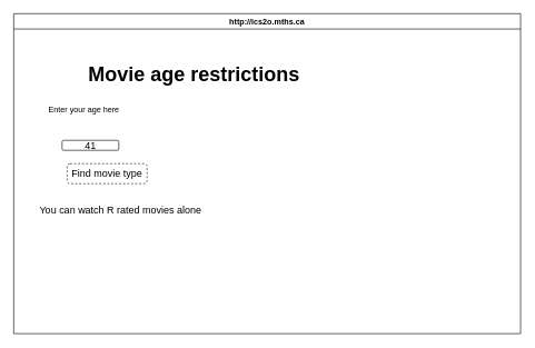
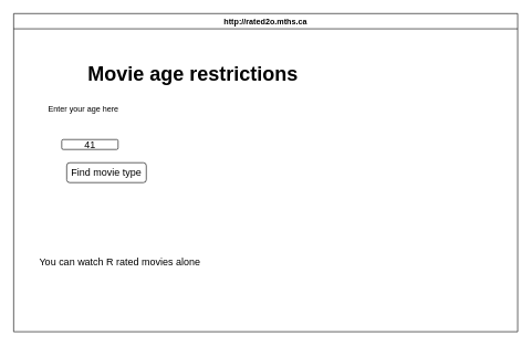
  <mxCell id="0" />
  <mxCell id="1" parent="0" />
- <mxCell id="2" value="http://ics2o.mths.ca" style="swimlane;whiteSpace=wrap;html=1;" parent="1" vertex="1"><mxGeometry x="20" y="20" width="760" height="480" as="geometry" /></mxCell>
+ <mxCell id="2" value="http://rated2o.mths.ca" style="swimlane;whiteSpace=wrap;html=1;" parent="1" vertex="1"><mxGeometry x="20" y="20" width="760" height="480" as="geometry" /></mxCell>
  <mxCell id="3" value="&lt;h1&gt;Movie age restrictions&lt;/h1&gt;" style="text;html=1;align=center;verticalAlign=middle;resizable=0;points=[];autosize=1;strokeColor=none;fillColor=none;fontSize=15;" vertex="1" parent="1"><mxGeometry x="120" y="65" width="340" height="90" as="geometry" /></mxCell>
- <mxCell id="4" value="Find movie type" style="rounded=1;whiteSpace=wrap;html=1;fontSize=15;dashed=1;" vertex="1" parent="1"><mxGeometry x="100" y="245" width="120" height="30" as="geometry" /></mxCell>
- <mxCell id="5" value="You can watch R rated movies alone" style="text;html=1;align=center;verticalAlign=middle;resizable=0;points=[];autosize=1;strokeColor=none;fillColor=none;fontSize=15;" vertex="1" parent="1"><mxGeometry x="50" y="300" width="260" height="30" as="geometry" /></mxCell>
+ <mxCell id="4" value="Find movie type" style="rounded=1;whiteSpace=wrap;html=1;fontSize=15;" vertex="1" parent="1"><mxGeometry x="100" y="245" width="120" height="30" as="geometry" /></mxCell>
+ <mxCell id="5" value="You can watch R rated movies alone" style="text;html=1;align=center;verticalAlign=middle;resizable=0;points=[];autosize=1;strokeColor=none;fillColor=none;fontSize=15;" vertex="1" parent="1"><mxGeometry x="50" y="380" width="260" height="30" as="geometry" /></mxCell>
  <mxCell id="6" value="41" style="rounded=1;whiteSpace=wrap;html=1;fontSize=15;" vertex="1" parent="1"><mxGeometry x="92.5" y="210" width="85" height="15" as="geometry" /></mxCell>
  <mxCell id="7" value="Enter your age here" style="text;html=1;align=center;verticalAlign=middle;resizable=0;points=[];autosize=1;strokeColor=none;fillColor=none;" vertex="1" parent="1"><mxGeometry x="60" y="150" width="130" height="30" as="geometry" /></mxCell>
